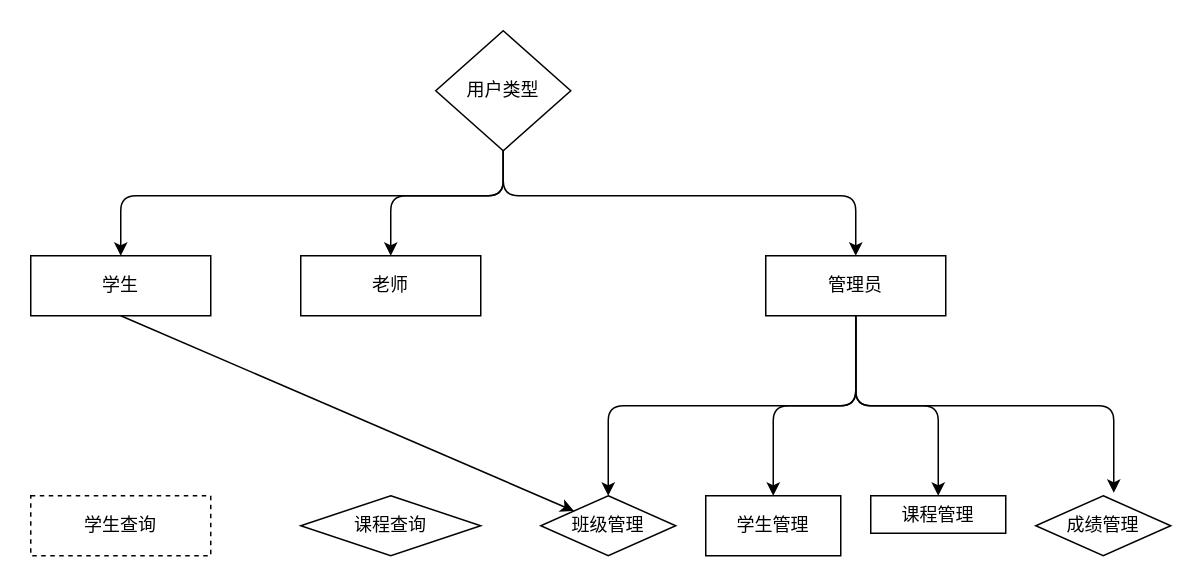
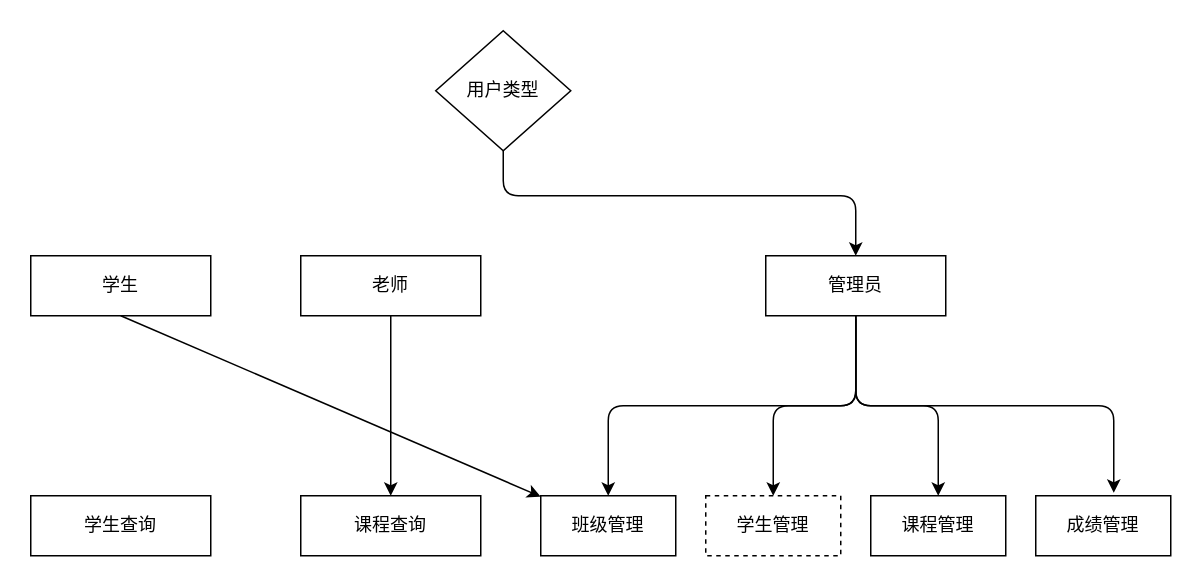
  <mxCell id="0" />
  <mxCell id="1" parent="0" />
  <mxCell id="2" value="用户类型" style="rhombus;whiteSpace=wrap;html=1;" vertex="1" parent="1"><mxGeometry x="290" y="20" width="90" height="80" as="geometry" /></mxCell>
  <mxCell id="3" value="学生" style="rounded=0;whiteSpace=wrap;html=1;" vertex="1" parent="1"><mxGeometry x="20" y="170" width="120" height="40" as="geometry" /></mxCell>
  <mxCell id="4" value="老师" style="rounded=0;whiteSpace=wrap;html=1;" vertex="1" parent="1"><mxGeometry x="200" y="170" width="120" height="40" as="geometry" /></mxCell>
  <mxCell id="5" value="管理员" style="rounded=0;whiteSpace=wrap;html=1;" vertex="1" parent="1"><mxGeometry x="510" y="170" width="120" height="40" as="geometry" /></mxCell>
- <mxCell id="6" value="学生查询" style="rounded=0;whiteSpace=wrap;html=1;dashed=1;" vertex="1" parent="1"><mxGeometry x="20" y="330" width="120" height="40" as="geometry" /></mxCell>
+ <mxCell id="6" value="学生查询" style="rounded=0;whiteSpace=wrap;html=1;" vertex="1" parent="1"><mxGeometry x="20" y="330" width="120" height="40" as="geometry" /></mxCell>
  <mxCell id="7" value="" style="endArrow=classic;html=1;entryX=0.5;entryY=0;entryDx=0;entryDy=0;exitX=0.5;exitY=1;exitDx=0;exitDy=0;" edge="1" parent="1" source="2" target="5"><mxGeometry width="50" height="50" relative="1" as="geometry"><mxPoint x="530" y="120" as="sourcePoint" /><mxPoint x="580" y="70" as="targetPoint" /><Array as="points"><mxPoint x="335" y="130" /><mxPoint x="570" y="130" /></Array></mxGeometry></mxCell>
- <mxCell id="8" value="" style="endArrow=classic;html=1;entryX=0.5;entryY=0;entryDx=0;entryDy=0;exitX=0.5;exitY=1;exitDx=0;exitDy=0;" edge="1" parent="1" source="2" target="3"><mxGeometry width="50" height="50" relative="1" as="geometry"><mxPoint x="120" y="110" as="sourcePoint" /><mxPoint x="170" y="60" as="targetPoint" /><Array as="points"><mxPoint x="335" y="130" /><mxPoint x="80" y="130" /></Array></mxGeometry></mxCell>
- <mxCell id="9" value="" style="endArrow=classic;html=1;exitX=0.5;exitY=1;exitDx=0;exitDy=0;entryX=0.5;entryY=0;entryDx=0;entryDy=0;" edge="1" parent="1" source="2" target="4"><mxGeometry width="50" height="50" relative="1" as="geometry"><mxPoint x="380" y="160" as="sourcePoint" /><mxPoint x="430" y="110" as="targetPoint" /><Array as="points"><mxPoint x="335" y="130" /><mxPoint x="260" y="130" /></Array></mxGeometry></mxCell>
  <mxCell id="10" value="" style="endArrow=classic;html=1;exitX=0.5;exitY=1;exitDx=0;exitDy=0;" edge="1" parent="1" source="3" target="12"><mxGeometry width="50" height="50" relative="1" as="geometry"><mxPoint x="130" y="320" as="sourcePoint" /><mxPoint x="180" y="270" as="targetPoint" /></mxGeometry></mxCell>
- <mxCell id="11" value="课程查询" style="rhombus;whiteSpace=wrap;html=1;" vertex="1" parent="1"><mxGeometry x="200" y="330" width="120" height="40" as="geometry" /></mxCell>
- <mxCell id="12" value="班级管理" style="rhombus;whiteSpace=wrap;html=1;" vertex="1" parent="1"><mxGeometry x="360" y="330" width="90" height="40" as="geometry" /></mxCell>
- <mxCell id="13" value="学生管理" style="rounded=0;whiteSpace=wrap;html=1;" vertex="1" parent="1"><mxGeometry x="470" y="330" width="90" height="40" as="geometry" /></mxCell>
- <mxCell id="14" value="课程管理" style="rounded=0;whiteSpace=wrap;html=1;" vertex="1" parent="1"><mxGeometry x="580" y="330" width="90" height="25" as="geometry" /></mxCell>
- <mxCell id="15" value="成绩管理" style="rhombus;whiteSpace=wrap;html=1;" vertex="1" parent="1"><mxGeometry x="690" y="330" width="90" height="40" as="geometry" /></mxCell>
+ <mxCell id="11" value="课程查询" style="rounded=0;whiteSpace=wrap;html=1;" vertex="1" parent="1"><mxGeometry x="200" y="330" width="120" height="40" as="geometry" /></mxCell>
+ <mxCell id="12" value="班级管理" style="rounded=0;whiteSpace=wrap;html=1;" vertex="1" parent="1"><mxGeometry x="360" y="330" width="90" height="40" as="geometry" /></mxCell>
+ <mxCell id="13" value="学生管理" style="rounded=0;whiteSpace=wrap;html=1;dashed=1;" vertex="1" parent="1"><mxGeometry x="470" y="330" width="90" height="40" as="geometry" /></mxCell>
+ <mxCell id="14" value="课程管理" style="rounded=0;whiteSpace=wrap;html=1;" vertex="1" parent="1"><mxGeometry x="580" y="330" width="90" height="40" as="geometry" /></mxCell>
+ <mxCell id="15" value="成绩管理" style="rounded=0;whiteSpace=wrap;html=1;" vertex="1" parent="1"><mxGeometry x="690" y="330" width="90" height="40" as="geometry" /></mxCell>
+ <mxCell id="16" value="" style="endArrow=classic;html=1;exitX=0.5;exitY=1;exitDx=0;exitDy=0;entryX=0.5;entryY=0;entryDx=0;entryDy=0;" edge="1" parent="1" source="4" target="11"><mxGeometry width="50" height="50" relative="1" as="geometry"><mxPoint x="300" y="280" as="sourcePoint" /><mxPoint x="350" y="230" as="targetPoint" /></mxGeometry></mxCell>
  <mxCell id="17" value="" style="endArrow=classic;html=1;exitX=0.5;exitY=1;exitDx=0;exitDy=0;entryX=0.578;entryY=-0.05;entryDx=0;entryDy=0;entryPerimeter=0;" edge="1" parent="1" source="5" target="15"><mxGeometry width="50" height="50" relative="1" as="geometry"><mxPoint x="680" y="260" as="sourcePoint" /><mxPoint x="730" y="210" as="targetPoint" /><Array as="points"><mxPoint x="570" y="270" /><mxPoint x="742" y="270" /></Array></mxGeometry></mxCell>
  <mxCell id="18" value="" style="endArrow=classic;html=1;entryX=0.5;entryY=0;entryDx=0;entryDy=0;" edge="1" parent="1" target="13"><mxGeometry width="50" height="50" relative="1" as="geometry"><mxPoint x="570" y="212" as="sourcePoint" /><mxPoint x="450" y="240" as="targetPoint" /><Array as="points"><mxPoint x="570" y="270" /><mxPoint x="515" y="270" /></Array></mxGeometry></mxCell>
  <mxCell id="19" value="" style="endArrow=classic;html=1;entryX=0.5;entryY=0;entryDx=0;entryDy=0;" edge="1" parent="1" target="12"><mxGeometry width="50" height="50" relative="1" as="geometry"><mxPoint x="570" y="210" as="sourcePoint" /><mxPoint x="410" y="210" as="targetPoint" /><Array as="points"><mxPoint x="570" y="270" /><mxPoint x="405" y="270" /></Array></mxGeometry></mxCell>
  <mxCell id="20" value="" style="endArrow=classic;html=1;entryX=0.5;entryY=0;entryDx=0;entryDy=0;exitX=0.5;exitY=1;exitDx=0;exitDy=0;" edge="1" parent="1" source="5" target="14"><mxGeometry width="50" height="50" relative="1" as="geometry"><mxPoint x="520" y="300" as="sourcePoint" /><mxPoint x="570" y="250" as="targetPoint" /><Array as="points"><mxPoint x="570" y="270" /><mxPoint x="625" y="270" /></Array></mxGeometry></mxCell>
